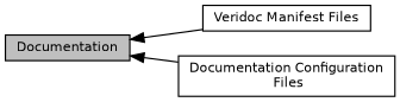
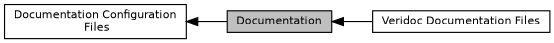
  digraph {
    rankdir=LR
    node [color=black fillcolor=white fontname=Helvetica fontsize=10 shape=box style=filled]
    edge [dir=back fontname=Helvetica fontsize=10 labelfontname=Helvetica labelfontsize=10 shape=plaintext style=solid]
-   n1 [height=0.2 label="Veridoc Manifest Files" width=0.4]
+   n1 [height=0.2 label="Veridoc Documentation Files" width=0.4]
    n2 [fillcolor=grey75 fontcolor=black height=0.2 label=Documentation width=0.4]
    n3 [height=0.2 label="Documentation Configuration\l Files" width=0.4]
    n2 -> n1
-   n2 -> n3
+   n3 -> n2
  }
